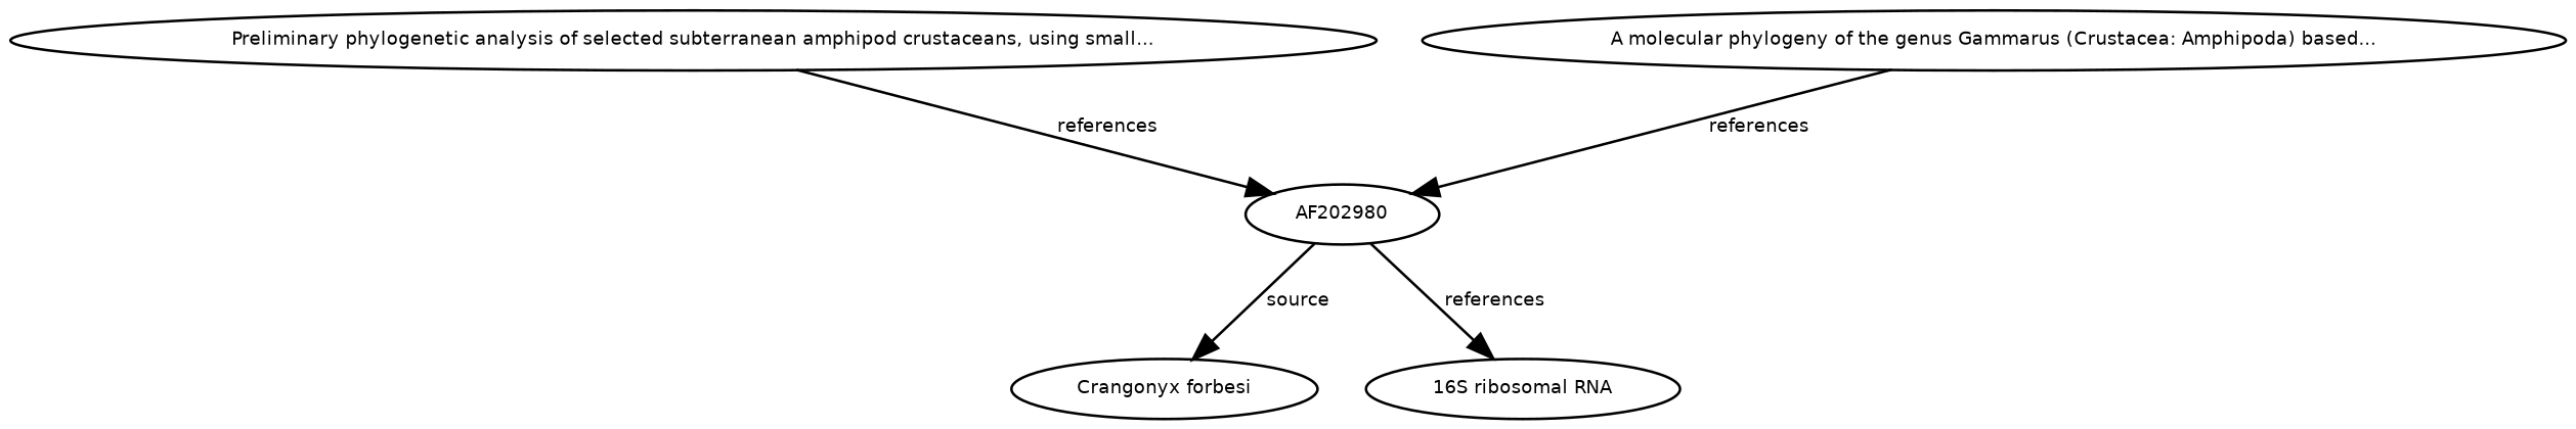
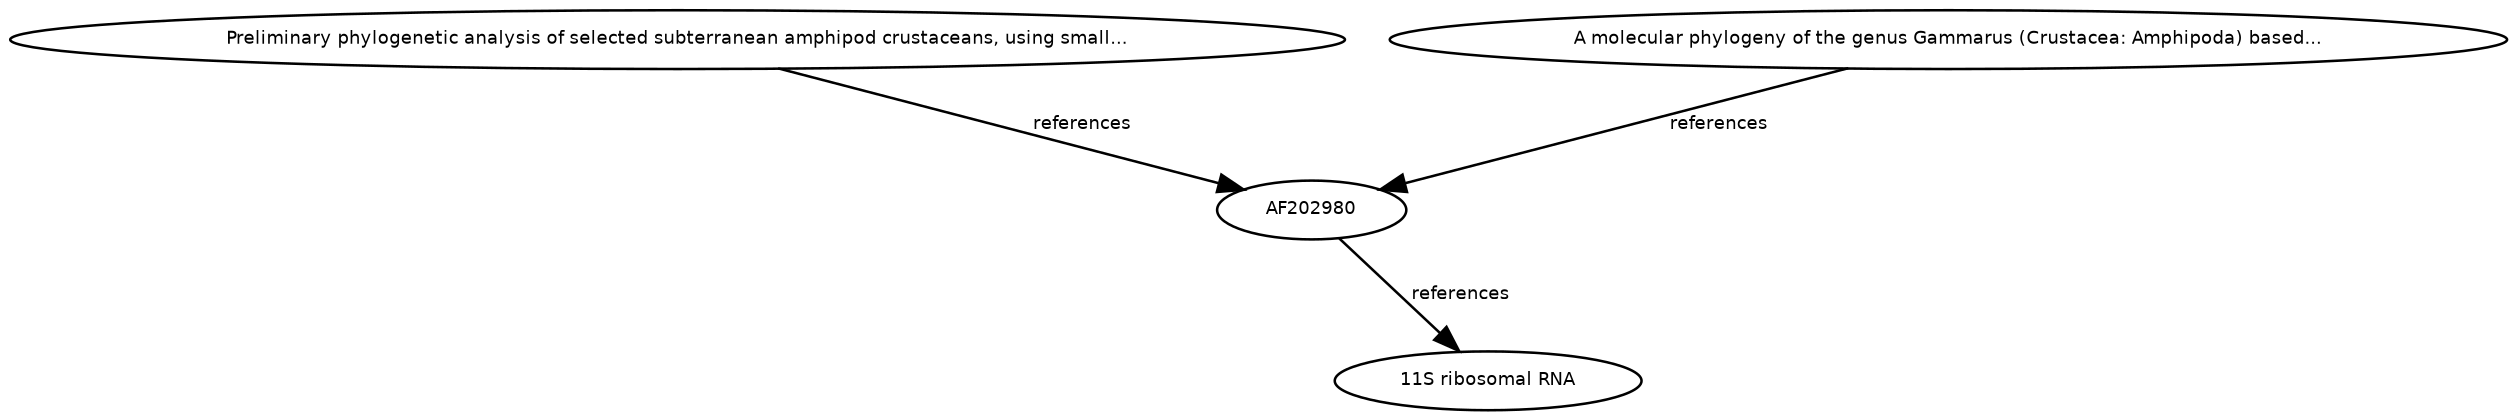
  digraph {
    node [fontname=Helvetica fontsize=7]
    edge [fontname=Helvetica fontsize=7]
    n1 [height=0.27433100247 label=AF202980 width=0.27433100247]
-   n2 [height=0.27433100247 label="Crangonyx forbesi" width=0.27433100247]
-   n3 [height=0.27433100247 label="16S ribosomal RNA" width=0.27433100247]
+   n3 [height=0.27433100247 label="11S ribosomal RNA" width=0.27433100247]
    n4 [height=0.27433100247 label="Preliminary phylogenetic analysis of selected subterranean amphipod crustaceans, using small..." width=0.27433100247]
    n5 [height=0.27433100247 label="A molecular phylogeny of the genus Gammarus (Crustacea: Amphipoda) based..." width=0.27433100247]
-   n1 -> n2 [label=source]
    n1 -> n3 [label=references]
    n4 -> n1 [label=references]
    n5 -> n1 [label=references]
  }
